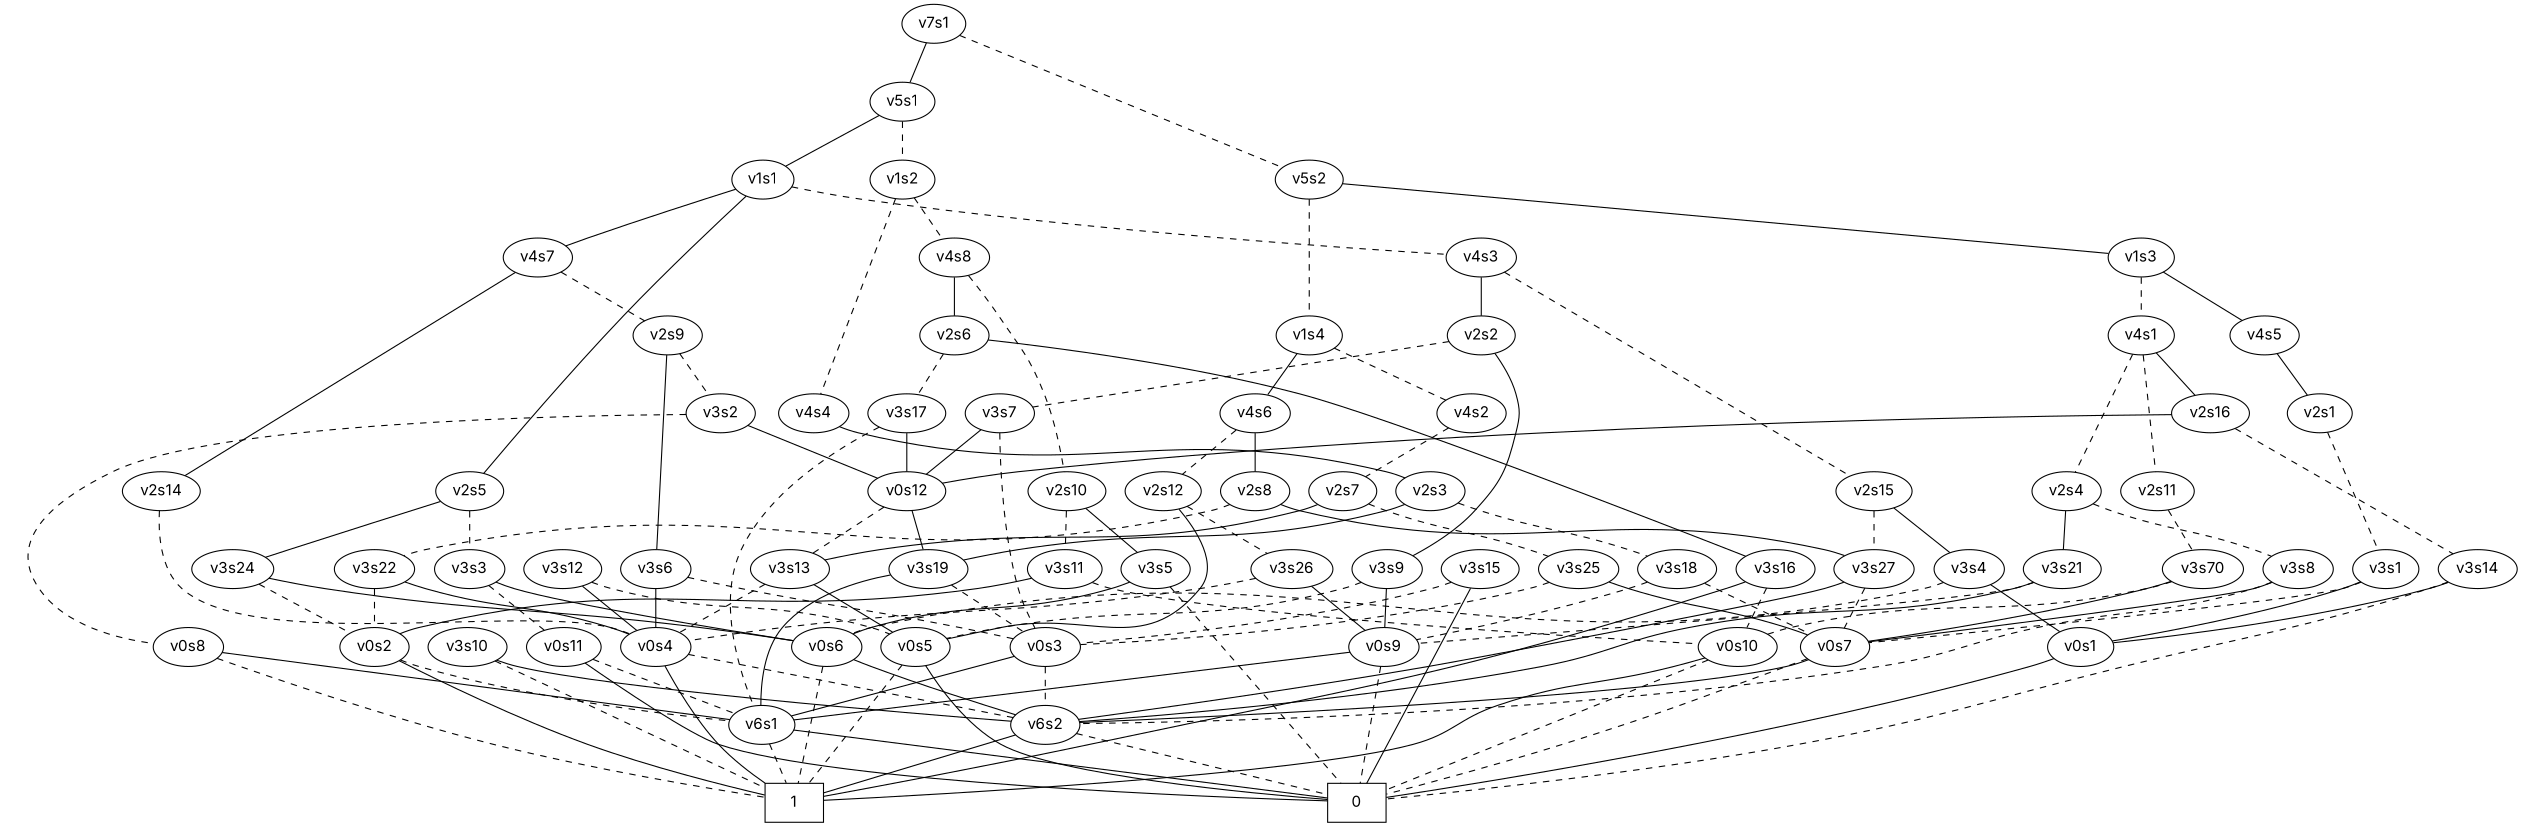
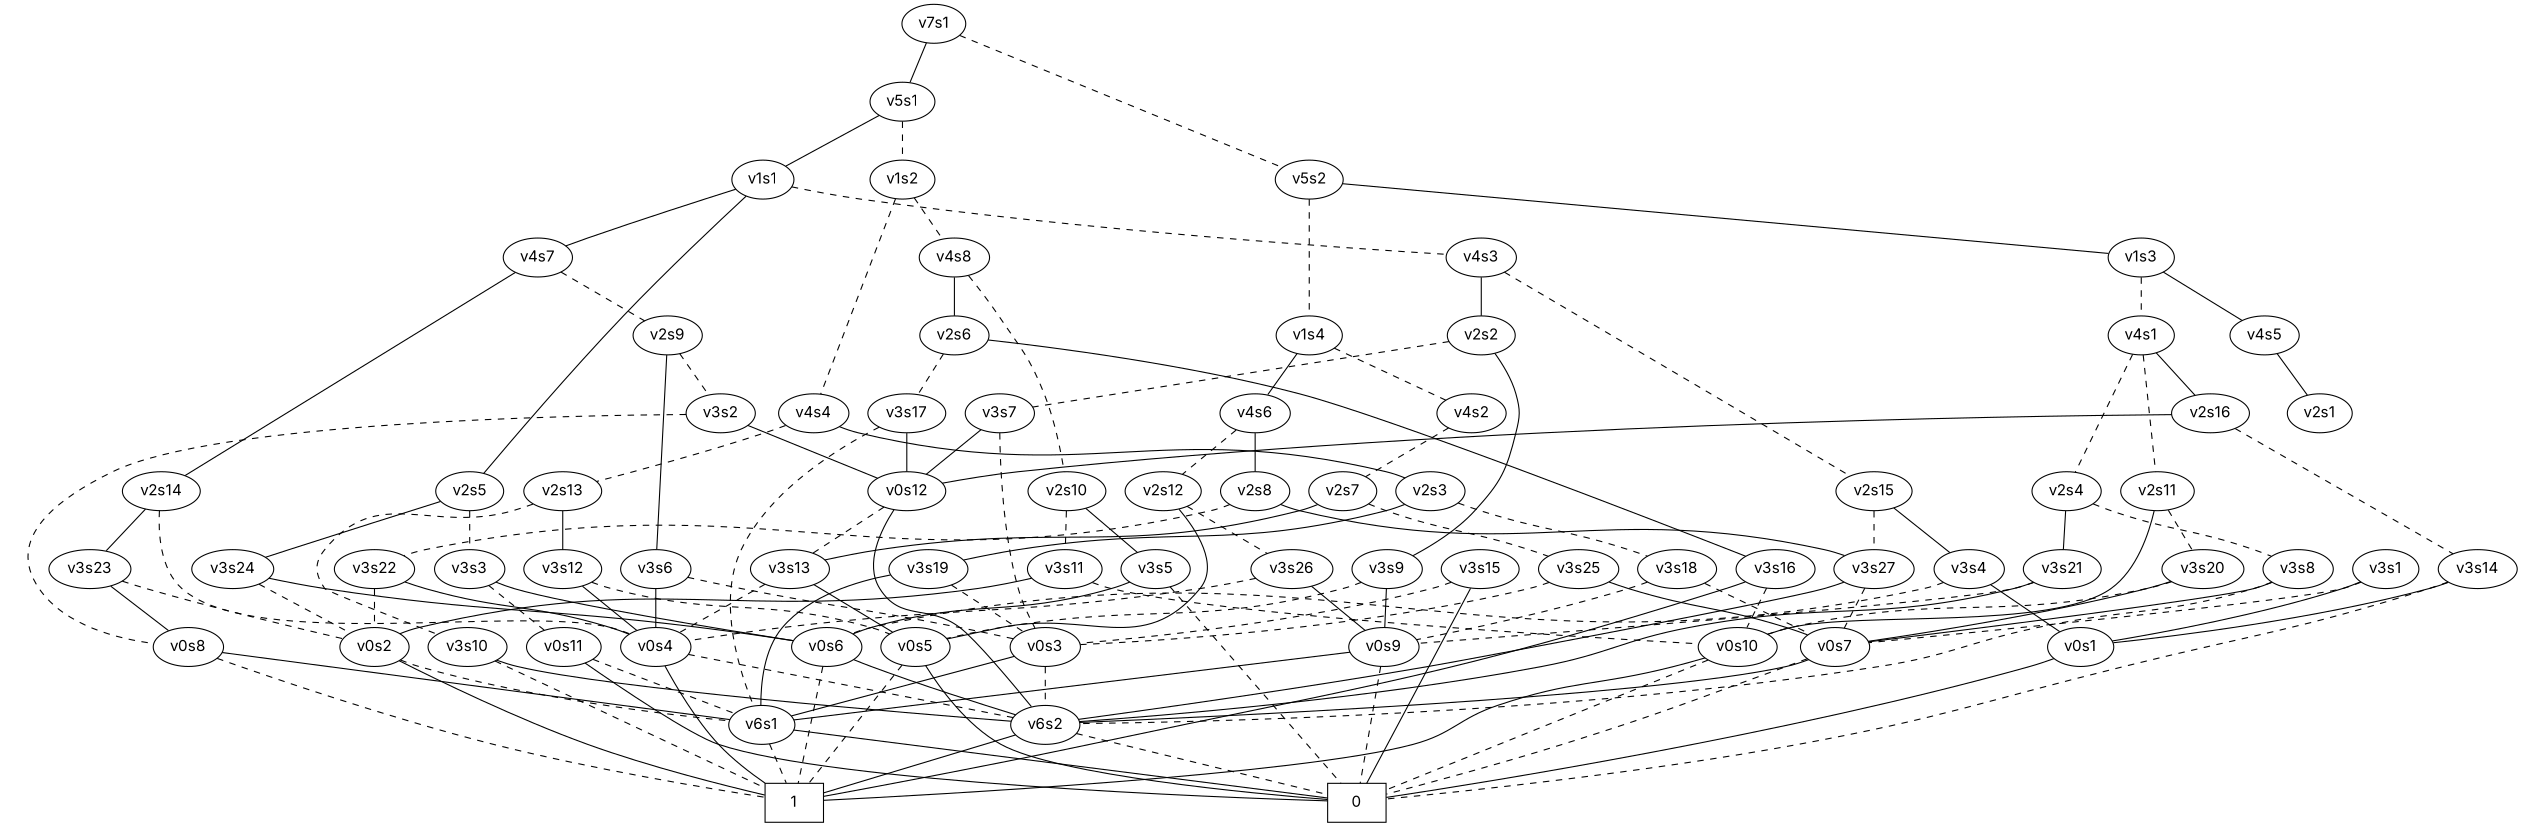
  graph {
    fontname=Inter
    node [fontname=Inter]
    edge [fontname=Inter style=dashed]
    n1 [label=v7s1]
    n2 [label=v5s1]
    n3 [label=v5s2]
    n4 [label=v1s1]
    n5 [label=v1s2]
    n6 [label=v1s3]
    n7 [label=v1s4]
    n8 [label=v4s7]
    n9 [label=v4s3]
    n10 [label=v2s5]
    n11 [label=v4s8]
    n12 [label=v4s4]
    n13 [label=v4s5]
    n14 [label=v4s1]
    n15 [label=v4s6]
    n16 [label=v4s2]
    n17 [label=v2s14]
    n18 [label=v2s9]
    n19 [label=v2s2]
    n20 [label=v2s15]
    n21 [label=v2s6]
    n22 [label=v2s10]
    n23 [label=v2s3]
+   n24 [label=v2s13]
+   n25 [label=v3s23]
    n26 [label=v0s4]
    n27 [label=v3s6]
    n28 [label=v3s2]
    n29 [label=v3s9]
    n30 [label=v3s7]
    n31 [label=v3s4]
    n32 [label=v3s27]
    n33 [label=v0s8]
    n34 [label=v0s2]
    n35 [label=1 shape=box]
    n36 [label=v6s2]
    n37 [label=v0s3]
    n38 [label=v0s12]
    n39 [label=v6s1]
    n40 [label=0 shape=box]
    n41 [label=v3s13]
    n42 [label=v0s9]
    n43 [label=v0s5]
    n44 [label=v0s1]
    n45 [label=v0s6]
    n46 [label=v0s7]
    n47 [label=v3s16]
    n48 [label=v3s17]
    n49 [label=v3s5]
    n50 [label=v3s11]
    n51 [label=v3s19]
    n52 [label=v3s18]
    n53 [label=v3s12]
    n54 [label=v3s10]
    n55 [label=v0s10]
    n56 [label=v2s1]
    n57 [label=v2s4]
    n58 [label=v2s16]
    n59 [label=v2s11]
    n60 [label=v2s8]
    n61 [label=v2s12]
    n62 [label=v2s7]
    n63 [label=v3s1]
    n64 [label=v3s21]
    n65 [label=v3s8]
    n66 [label=v3s14]
-   n67 [label=v3s70]
+   n67 [label=v3s20]
    n68 [label=v3s15]
    n69 [label=v3s22]
    n70 [label=v3s26]
    n71 [label=v3s24]
    n72 [label=v3s3]
    n73 [label=v3s25]
    n74 [label=v0s11]
    n1 -- n2 [style=solid]
    n1 -- n3
    n2 -- n4 [style=solid]
    n2 -- n5
    n3 -- n6 [style=solid]
    n3 -- n7
    n4 -- n8 [style=solid]
    n4 -- n9
    n4 -- n10 [style=solid]
    n5 -- n11
    n5 -- n12
    n6 -- n13 [style=solid]
    n6 -- n14
    n7 -- n15 [style=solid]
    n7 -- n16
    n8 -- n17 [style=solid]
    n8 -- n18
    n9 -- n19 [style=solid]
    n9 -- n20
    n10 -- n71 [style=solid]
    n10 -- n72
    n11 -- n21 [style=solid]
    n11 -- n22
    n12 -- n23 [style=solid]
+   n12 -- n24
    n13 -- n56 [style=solid]
    n14 -- n57
    n14 -- n58 [style=solid]
    n14 -- n59
    n15 -- n60 [style=solid]
    n15 -- n61
    n16 -- n62
+   n17 -- n25 [style=solid]
    n17 -- n26
    n18 -- n27 [style=solid]
    n18 -- n28
    n19 -- n29 [style=solid]
    n19 -- n30
    n20 -- n31 [style=solid]
    n20 -- n32
    n21 -- n47 [style=solid]
    n21 -- n48
    n22 -- n49 [style=solid]
    n22 -- n50
    n23 -- n51 [style=solid]
    n23 -- n52
+   n24 -- n53 [style=solid]
+   n24 -- n54
+   n25 -- n33 [style=solid]
+   n25 -- n34
    n26 -- n35 [style=solid]
    n26 -- n36
    n27 -- n26 [style=solid]
    n27 -- n37
    n28 -- n33
    n28 -- n38 [style=solid]
    n29 -- n42 [style=solid]
    n29 -- n43
    n30 -- n37
    n30 -- n38 [style=solid]
    n31 -- n44 [style=solid]
    n31 -- n45
    n32 -- n36 [style=solid]
    n32 -- n46
    n33 -- n35
    n33 -- n39 [style=solid]
    n34 -- n35 [style=solid]
    n34 -- n39
    n36 -- n35 [style=solid]
    n36 -- n40
    n37 -- n36
    n37 -- n39 [style=solid]
-   n38 -- n51 [style=solid]
+   n38 -- n36 [style=solid]
    n38 -- n41
    n39 -- n35
    n39 -- n40 [style=solid]
    n41 -- n26
    n41 -- n43 [style=solid]
    n42 -- n39 [style=solid]
    n42 -- n40
    n43 -- n35
    n43 -- n40 [style=solid]
    n44 -- n40 [style=solid]
    n45 -- n35
    n45 -- n36 [style=solid]
    n46 -- n36 [style=solid]
    n46 -- n40
    n47 -- n35 [style=solid]
    n47 -- n55
    n48 -- n38 [style=solid]
    n48 -- n39
    n49 -- n40
    n49 -- n45 [style=solid]
    n50 -- n34 [style=solid]
    n50 -- n55
    n51 -- n37
    n51 -- n39 [style=solid]
    n52 -- n42
    n52 -- n46
    n53 -- n26 [style=solid]
    n53 -- n43
    n54 -- n35
    n54 -- n36 [style=solid]
    n55 -- n35 [style=solid]
    n55 -- n40
-   n56 -- n63
    n57 -- n64 [style=solid]
    n57 -- n65
    n58 -- n38 [style=solid]
    n58 -- n66
+   n59 -- n55 [style=solid]
    n59 -- n67
    n60 -- n32 [style=solid]
    n60 -- n69
    n61 -- n43 [style=solid]
    n61 -- n70
    n62 -- n41 [style=solid]
    n62 -- n73
    n63 -- n44 [style=solid]
    n63 -- n46
    n64 -- n36 [style=solid]
    n64 -- n42
    n65 -- n36
    n65 -- n46 [style=solid]
    n66 -- n40
    n66 -- n44 [style=solid]
    n67 -- n46 [style=solid]
    n67 -- n55
    n68 -- n37
    n68 -- n40 [style=solid]
    n69 -- n26 [style=solid]
    n69 -- n34
    n70 -- n26
    n70 -- n42 [style=solid]
    n71 -- n34
    n71 -- n45 [style=solid]
    n72 -- n45 [style=solid]
    n72 -- n74
    n73 -- n37
    n73 -- n46 [style=solid]
    n74 -- n39
    n74 -- n40 [style=solid]
  }
